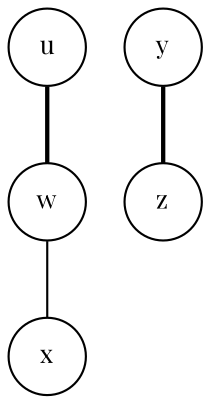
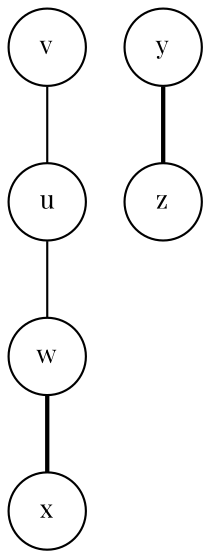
  graph {
    fontname="Playfair Display"
    node [fontname="Playfair Display" fontsize=12 shape=circle]
    edge [fontname="Playfair Display"]
    u
    w
    x
+   v
    y
    z
-   u -- w [style=bold]
-   w -- x
+   u -- w [style=solid]
+   w -- x [style=bold]
+   v -- u
    y -- z [style=bold]
  }
